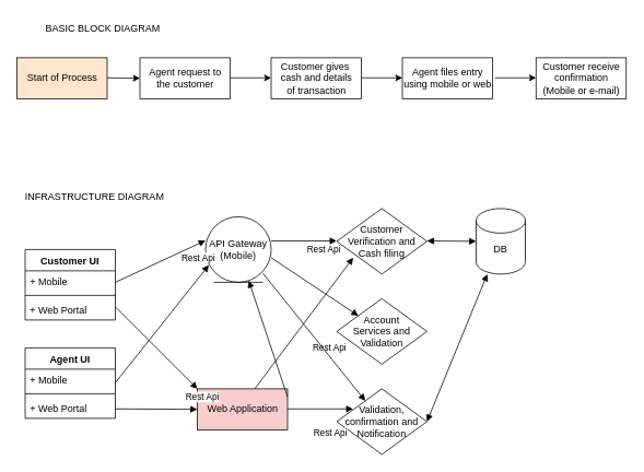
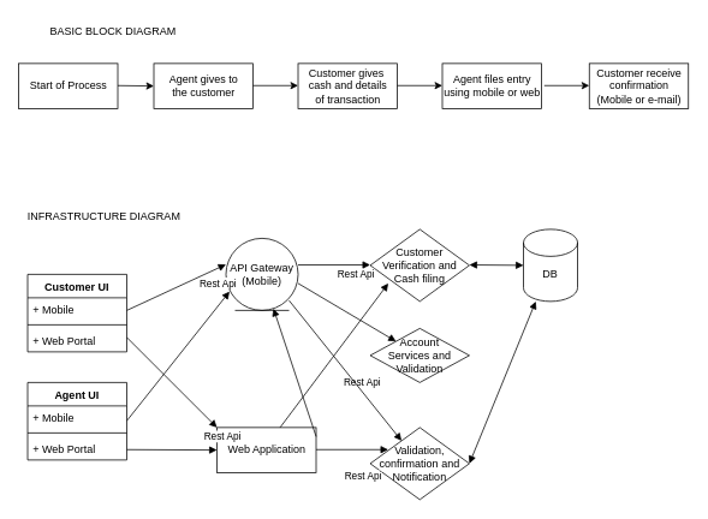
  <mxCell id="0" />
  <mxCell id="1" parent="0" />
- <mxCell id="2" value="Start of Process" style="html=1;fillColor=#ffe6cc;" vertex="1" parent="1"><mxGeometry x="20" y="70" width="110" height="50" as="geometry" /></mxCell>
- <mxCell id="3" value="Agent request to &lt;br&gt;the customer" style="html=1;" vertex="1" parent="1"><mxGeometry x="170" y="70" width="110" height="50" as="geometry" /></mxCell>
+ <mxCell id="2" value="Start of Process" style="html=1;" vertex="1" parent="1"><mxGeometry x="20" y="70" width="110" height="50" as="geometry" /></mxCell>
+ <mxCell id="3" value="Agent gives to &lt;br&gt;the customer" style="html=1;" vertex="1" parent="1"><mxGeometry x="170" y="70" width="110" height="50" as="geometry" /></mxCell>
  <mxCell id="4" value="Customer gives&amp;nbsp;&lt;br&gt;cash and details&lt;br&gt;of transaction" style="html=1;" vertex="1" parent="1"><mxGeometry x="330" y="70" width="110" height="50" as="geometry" /></mxCell>
  <mxCell id="5" value="Agent files entry&lt;br&gt;using mobile or web" style="html=1;" vertex="1" parent="1"><mxGeometry x="490" y="70" width="110" height="50" as="geometry" /></mxCell>
  <mxCell id="6" value="Customer receive&lt;br&gt;confirmation&lt;br&gt;(Mobile or e-mail)" style="html=1;" vertex="1" parent="1"><mxGeometry x="653" y="70" width="110" height="50" as="geometry" /></mxCell>
  <mxCell id="7" value="" style="endArrow=classic;html=1;rounded=0;" edge="1" parent="1"><mxGeometry width="50" height="50" relative="1" as="geometry"><mxPoint x="130" y="94.5" as="sourcePoint" /><mxPoint x="170" y="95" as="targetPoint" /></mxGeometry></mxCell>
  <mxCell id="8" value="" style="endArrow=classic;html=1;rounded=0;" edge="1" parent="1"><mxGeometry width="50" height="50" relative="1" as="geometry"><mxPoint x="280" y="94.5" as="sourcePoint" /><mxPoint x="330" y="94.5" as="targetPoint" /></mxGeometry></mxCell>
  <mxCell id="9" value="" style="endArrow=classic;html=1;rounded=0;" edge="1" parent="1"><mxGeometry width="50" height="50" relative="1" as="geometry"><mxPoint x="440" y="94.5" as="sourcePoint" /><mxPoint x="490" y="94.5" as="targetPoint" /></mxGeometry></mxCell>
  <mxCell id="10" value="" style="endArrow=classic;html=1;rounded=0;" edge="1" parent="1"><mxGeometry width="50" height="50" relative="1" as="geometry"><mxPoint x="603" y="94.5" as="sourcePoint" /><mxPoint x="653" y="94.5" as="targetPoint" /></mxGeometry></mxCell>
  <mxCell id="11" value="BASIC BLOCK DIAGRAM" style="text;html=1;strokeColor=none;fillColor=none;align=center;verticalAlign=middle;whiteSpace=wrap;rounded=0;" vertex="1" parent="1"><mxGeometry x="40" y="20" width="170" height="30" as="geometry" /></mxCell>
  <mxCell id="12" value="INFRASTRUCTURE DIAGRAM" style="text;html=1;strokeColor=none;fillColor=none;align=center;verticalAlign=middle;whiteSpace=wrap;rounded=0;" vertex="1" parent="1"><mxGeometry x="20" y="225" width="190" height="30" as="geometry" /></mxCell>
  <mxCell id="13" value="Agent UI" style="swimlane;fontStyle=1;align=center;verticalAlign=top;childLayout=stackLayout;horizontal=1;startSize=26;horizontalStack=0;resizeParent=1;resizeParentMax=0;resizeLast=0;collapsible=1;marginBottom=0;" vertex="1" parent="1"><mxGeometry x="30" y="424" width="110" height="86" as="geometry"><mxRectangle x="20" y="360" width="80" height="26" as="alternateBounds" /></mxGeometry></mxCell>
  <mxCell id="14" value="+ Mobile" style="text;strokeColor=none;fillColor=none;align=left;verticalAlign=top;spacingLeft=4;spacingRight=4;overflow=hidden;rotatable=0;points=[[0,0.5],[1,0.5]];portConstraint=eastwest;" vertex="1" parent="13"><mxGeometry y="26" width="110" height="26" as="geometry" /></mxCell>
  <mxCell id="15" value="" style="line;strokeWidth=1;fillColor=none;align=left;verticalAlign=middle;spacingTop=-1;spacingLeft=3;spacingRight=3;rotatable=0;labelPosition=right;points=[];portConstraint=eastwest;" vertex="1" parent="13"><mxGeometry y="52" width="110" height="8" as="geometry" /></mxCell>
  <mxCell id="16" value="+ Web Portal" style="text;strokeColor=none;fillColor=none;align=left;verticalAlign=top;spacingLeft=4;spacingRight=4;overflow=hidden;rotatable=0;points=[[0,0.5],[1,0.5]];portConstraint=eastwest;" vertex="1" parent="13"><mxGeometry y="60" width="110" height="26" as="geometry" /></mxCell>
  <mxCell id="17" value="Customer UI" style="swimlane;fontStyle=1;align=center;verticalAlign=top;childLayout=stackLayout;horizontal=1;startSize=26;horizontalStack=0;resizeParent=1;resizeParentMax=0;resizeLast=0;collapsible=1;marginBottom=0;" vertex="1" parent="1"><mxGeometry x="30" y="304" width="110" height="86" as="geometry" /></mxCell>
  <mxCell id="18" value="+ Mobile" style="text;strokeColor=none;fillColor=none;align=left;verticalAlign=top;spacingLeft=4;spacingRight=4;overflow=hidden;rotatable=0;points=[[0,0.5],[1,0.5]];portConstraint=eastwest;" vertex="1" parent="17"><mxGeometry y="26" width="110" height="26" as="geometry" /></mxCell>
  <mxCell id="19" value="" style="line;strokeWidth=1;fillColor=none;align=left;verticalAlign=middle;spacingTop=-1;spacingLeft=3;spacingRight=3;rotatable=0;labelPosition=right;points=[];portConstraint=eastwest;" vertex="1" parent="17"><mxGeometry y="52" width="110" height="8" as="geometry" /></mxCell>
  <mxCell id="20" value="+ Web Portal" style="text;strokeColor=none;fillColor=none;align=left;verticalAlign=top;spacingLeft=4;spacingRight=4;overflow=hidden;rotatable=0;points=[[0,0.5],[1,0.5]];portConstraint=eastwest;" vertex="1" parent="17"><mxGeometry y="60" width="110" height="26" as="geometry" /></mxCell>
  <mxCell id="21" value="API Gateway&lt;br&gt;(Mobile)" style="ellipse;shape=umlEntity;whiteSpace=wrap;html=1;" vertex="1" parent="1"><mxGeometry x="250" y="264" width="80" height="80" as="geometry" /></mxCell>
- <mxCell id="22" value="Web Application" style="html=1;fillColor=#f8cecc;" vertex="1" parent="1"><mxGeometry x="240" y="474" width="110" height="50" as="geometry" /></mxCell>
+ <mxCell id="22" value="Web Application" style="html=1;" vertex="1" parent="1"><mxGeometry x="240" y="474" width="110" height="50" as="geometry" /></mxCell>
  <mxCell id="23" value="" style="html=1;verticalAlign=bottom;endArrow=block;rounded=0;entryX=0;entryY=0.363;entryDx=0;entryDy=0;entryPerimeter=0;" edge="1" parent="1" target="21"><mxGeometry width="80" relative="1" as="geometry"><mxPoint x="140" y="344" as="sourcePoint" /><mxPoint x="220" y="344" as="targetPoint" /></mxGeometry></mxCell>
  <mxCell id="24" value="Rest Api" style="edgeLabel;html=1;align=center;verticalAlign=middle;resizable=0;points=[];" vertex="1" connectable="0" parent="23"><mxGeometry x="0.279" y="-4" relative="1" as="geometry"><mxPoint x="28" y="-1" as="offset" /></mxGeometry></mxCell>
  <mxCell id="25" value="" style="html=1;verticalAlign=bottom;endArrow=block;rounded=0;entryX=0;entryY=0;entryDx=0;entryDy=0;" edge="1" parent="1" target="22"><mxGeometry width="80" relative="1" as="geometry"><mxPoint x="140" y="374" as="sourcePoint" /><mxPoint x="220" y="374" as="targetPoint" /></mxGeometry></mxCell>
  <mxCell id="26" value="" style="html=1;verticalAlign=bottom;endArrow=block;rounded=0;entryX=0.05;entryY=0.738;entryDx=0;entryDy=0;entryPerimeter=0;" edge="1" parent="1" target="21"><mxGeometry width="80" relative="1" as="geometry"><mxPoint x="140" y="466.5" as="sourcePoint" /><mxPoint x="220" y="466.5" as="targetPoint" /></mxGeometry></mxCell>
  <mxCell id="27" value="" style="html=1;verticalAlign=bottom;endArrow=block;rounded=0;entryX=0;entryY=0.5;entryDx=0;entryDy=0;" edge="1" parent="1" target="22"><mxGeometry width="80" relative="1" as="geometry"><mxPoint x="140" y="498.5" as="sourcePoint" /><mxPoint x="220" y="498.5" as="targetPoint" /></mxGeometry></mxCell>
  <mxCell id="28" value="Customer Verification and Cash filing" style="shape=rhombus;perimeter=rhombusPerimeter;whiteSpace=wrap;html=1;align=center;" vertex="1" parent="1"><mxGeometry x="410" y="254" width="110" height="80" as="geometry" /></mxCell>
  <mxCell id="29" value="Validation,&lt;br&gt;confirmation and&lt;br&gt;Notification" style="shape=rhombus;perimeter=rhombusPerimeter;whiteSpace=wrap;html=1;align=center;" vertex="1" parent="1"><mxGeometry x="410" y="474" width="110" height="80" as="geometry" /></mxCell>
- <mxCell id="30" value="Account &lt;br&gt;Services and Validation" style="shape=rhombus;perimeter=rhombusPerimeter;whiteSpace=wrap;html=1;align=center;" vertex="1" parent="1"><mxGeometry x="410" y="364" width="110" height="80" as="geometry" /></mxCell>
+ <mxCell id="30" value="Account &lt;br&gt;Services and Validation" style="shape=rhombus;perimeter=rhombusPerimeter;whiteSpace=wrap;html=1;align=center;" vertex="1" parent="1"><mxGeometry x="410" y="364" width="110" height="60" as="geometry" /></mxCell>
  <mxCell id="31" value="Rest Api" style="edgeLabel;html=1;align=center;verticalAlign=middle;resizable=0;points=[];" vertex="1" connectable="0" parent="1"><mxGeometry x="199.995" y="424.002" as="geometry"><mxPoint x="46" y="59" as="offset" /></mxGeometry></mxCell>
  <mxCell id="32" value="Rest Api" style="edgeLabel;html=1;align=center;verticalAlign=middle;resizable=0;points=[];" vertex="1" connectable="0" parent="1"><mxGeometry x="209.995" y="334.002" as="geometry"><mxPoint x="184" y="-31" as="offset" /></mxGeometry></mxCell>
  <mxCell id="33" value="Rest Api" style="edgeLabel;html=1;align=center;verticalAlign=middle;resizable=0;points=[];" vertex="1" connectable="0" parent="1"><mxGeometry x="224.995" y="364.002" as="geometry"><mxPoint x="176" y="59" as="offset" /></mxGeometry></mxCell>
  <mxCell id="34" value="&lt;span style=&quot;color: rgb(0, 0, 0); font-family: helvetica; font-size: 11px; font-style: normal; font-weight: 400; letter-spacing: normal; text-align: center; text-indent: 0px; text-transform: none; word-spacing: 0px; background-color: rgb(255, 255, 255); display: inline; float: none;&quot;&gt;Rest Api&lt;/span&gt;" style="text;whiteSpace=wrap;html=1;" vertex="1" parent="1"><mxGeometry x="380" y="514" width="50" height="20" as="geometry" /></mxCell>
  <mxCell id="35" value="" style="html=1;verticalAlign=bottom;endArrow=block;rounded=0;" edge="1" parent="1"><mxGeometry x="0.25" y="10" width="80" relative="1" as="geometry"><mxPoint x="350" y="498.5" as="sourcePoint" /><mxPoint x="430" y="498.5" as="targetPoint" /><mxPoint as="offset" /></mxGeometry></mxCell>
  <mxCell id="36" value="" style="html=1;verticalAlign=bottom;endArrow=block;rounded=0;exitX=1;exitY=0.2;exitDx=0;exitDy=0;exitPerimeter=0;" edge="1" parent="1" source="22" target="21"><mxGeometry x="0.25" y="10" width="80" relative="1" as="geometry"><mxPoint x="355" y="484" as="sourcePoint" /><mxPoint x="435" y="474" as="targetPoint" /><mxPoint as="offset" /></mxGeometry></mxCell>
  <mxCell id="37" value="" style="html=1;verticalAlign=bottom;endArrow=block;rounded=0;entryX=0.182;entryY=0.75;entryDx=0;entryDy=0;entryPerimeter=0;" edge="1" parent="1" target="28"><mxGeometry x="0.25" y="10" width="80" relative="1" as="geometry"><mxPoint x="310" y="474" as="sourcePoint" /><mxPoint x="430" y="354" as="targetPoint" /><mxPoint as="offset" /></mxGeometry></mxCell>
  <mxCell id="38" value="" style="html=1;verticalAlign=bottom;endArrow=block;rounded=0;" edge="1" parent="1"><mxGeometry x="0.25" y="10" width="80" relative="1" as="geometry"><mxPoint x="330" y="293.5" as="sourcePoint" /><mxPoint x="410" y="293.5" as="targetPoint" /><mxPoint as="offset" /></mxGeometry></mxCell>
  <mxCell id="39" value="" style="html=1;verticalAlign=bottom;endArrow=block;rounded=0;" edge="1" parent="1" target="30"><mxGeometry x="0.25" y="10" width="80" relative="1" as="geometry"><mxPoint x="330" y="314" as="sourcePoint" /><mxPoint x="410" y="314" as="targetPoint" /><mxPoint as="offset" /></mxGeometry></mxCell>
  <mxCell id="40" value="" style="html=1;verticalAlign=bottom;endArrow=block;rounded=0;" edge="1" parent="1" target="29"><mxGeometry x="0.25" y="10" width="80" relative="1" as="geometry"><mxPoint x="320" y="333" as="sourcePoint" /><mxPoint x="400" y="333" as="targetPoint" /><mxPoint as="offset" /></mxGeometry></mxCell>
  <mxCell id="41" value="" style="shape=cylinder3;whiteSpace=wrap;html=1;boundedLbl=1;backgroundOutline=1;size=15;" vertex="1" parent="1"><mxGeometry x="580" y="254" width="60" height="80" as="geometry" /></mxCell>
  <mxCell id="42" value="DB" style="text;html=1;strokeColor=none;fillColor=none;align=center;verticalAlign=middle;whiteSpace=wrap;rounded=0;" vertex="1" parent="1"><mxGeometry x="580" y="289" width="60" height="30" as="geometry" /></mxCell>
  <mxCell id="43" value="" style="endArrow=block;startArrow=block;endFill=1;startFill=1;html=1;rounded=0;" edge="1" parent="1" target="41"><mxGeometry width="160" relative="1" as="geometry"><mxPoint x="520" y="514" as="sourcePoint" /><mxPoint x="680" y="514" as="targetPoint" /></mxGeometry></mxCell>
  <mxCell id="44" value="" style="endArrow=block;startArrow=block;endFill=1;startFill=1;html=1;rounded=0;" edge="1" parent="1"><mxGeometry width="160" relative="1" as="geometry"><mxPoint x="520" y="293.5" as="sourcePoint" /><mxPoint x="580" y="294" as="targetPoint" /></mxGeometry></mxCell>
